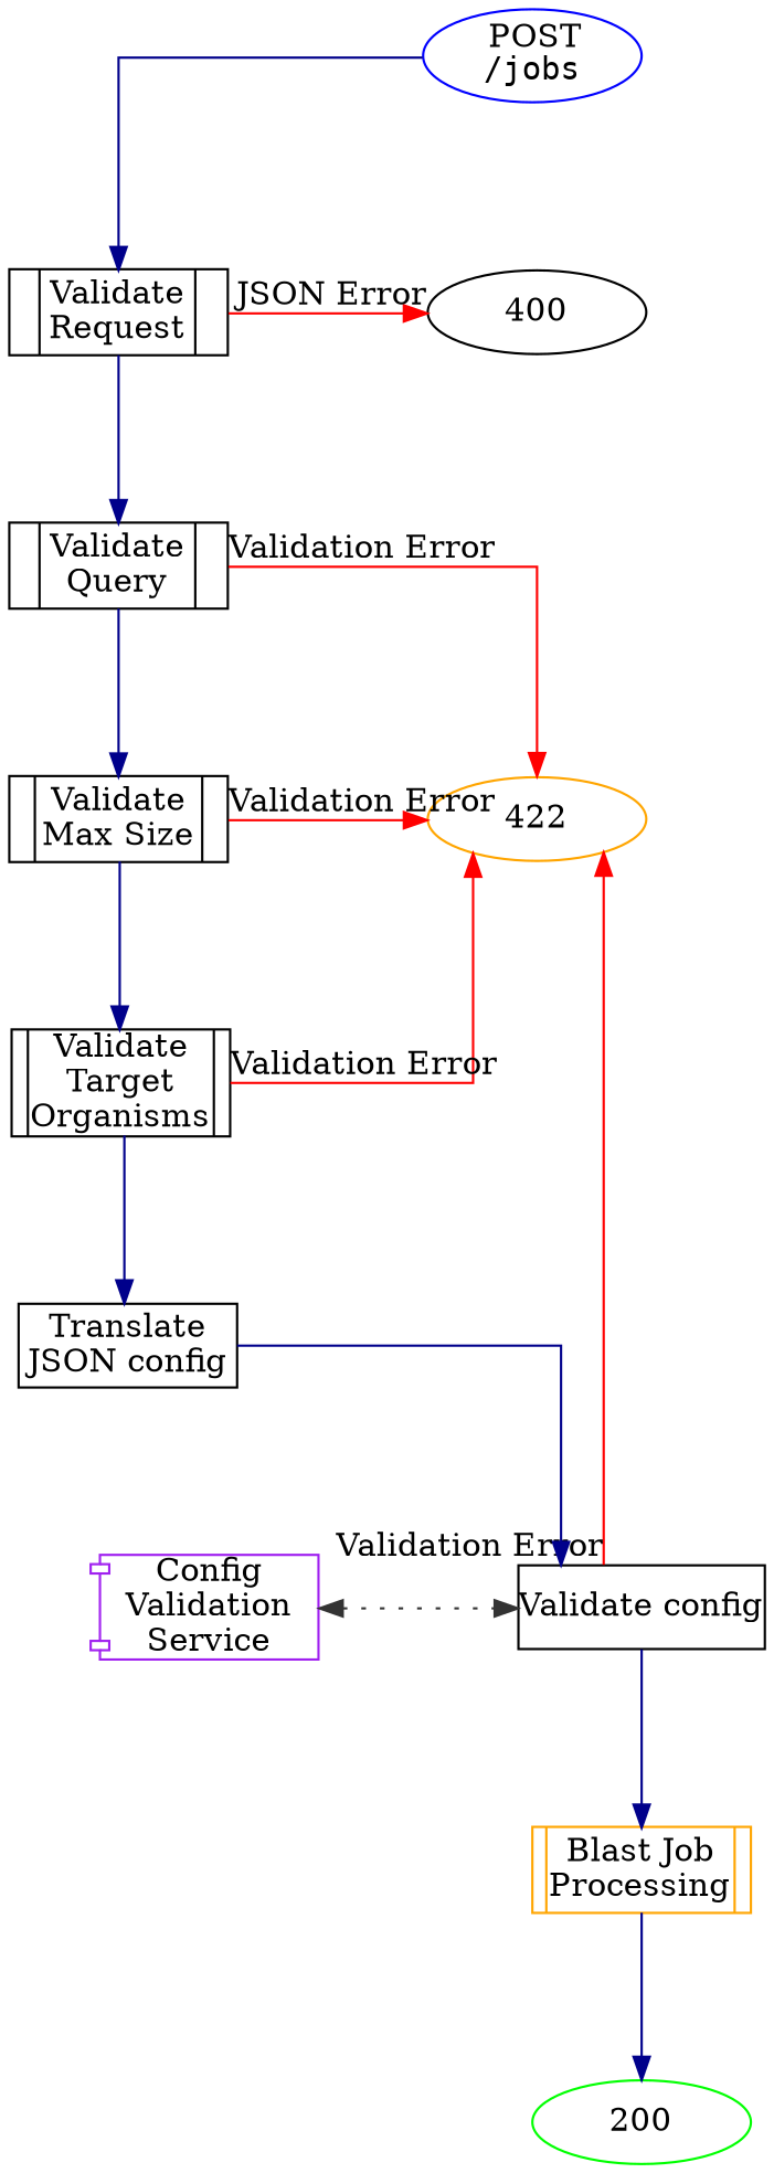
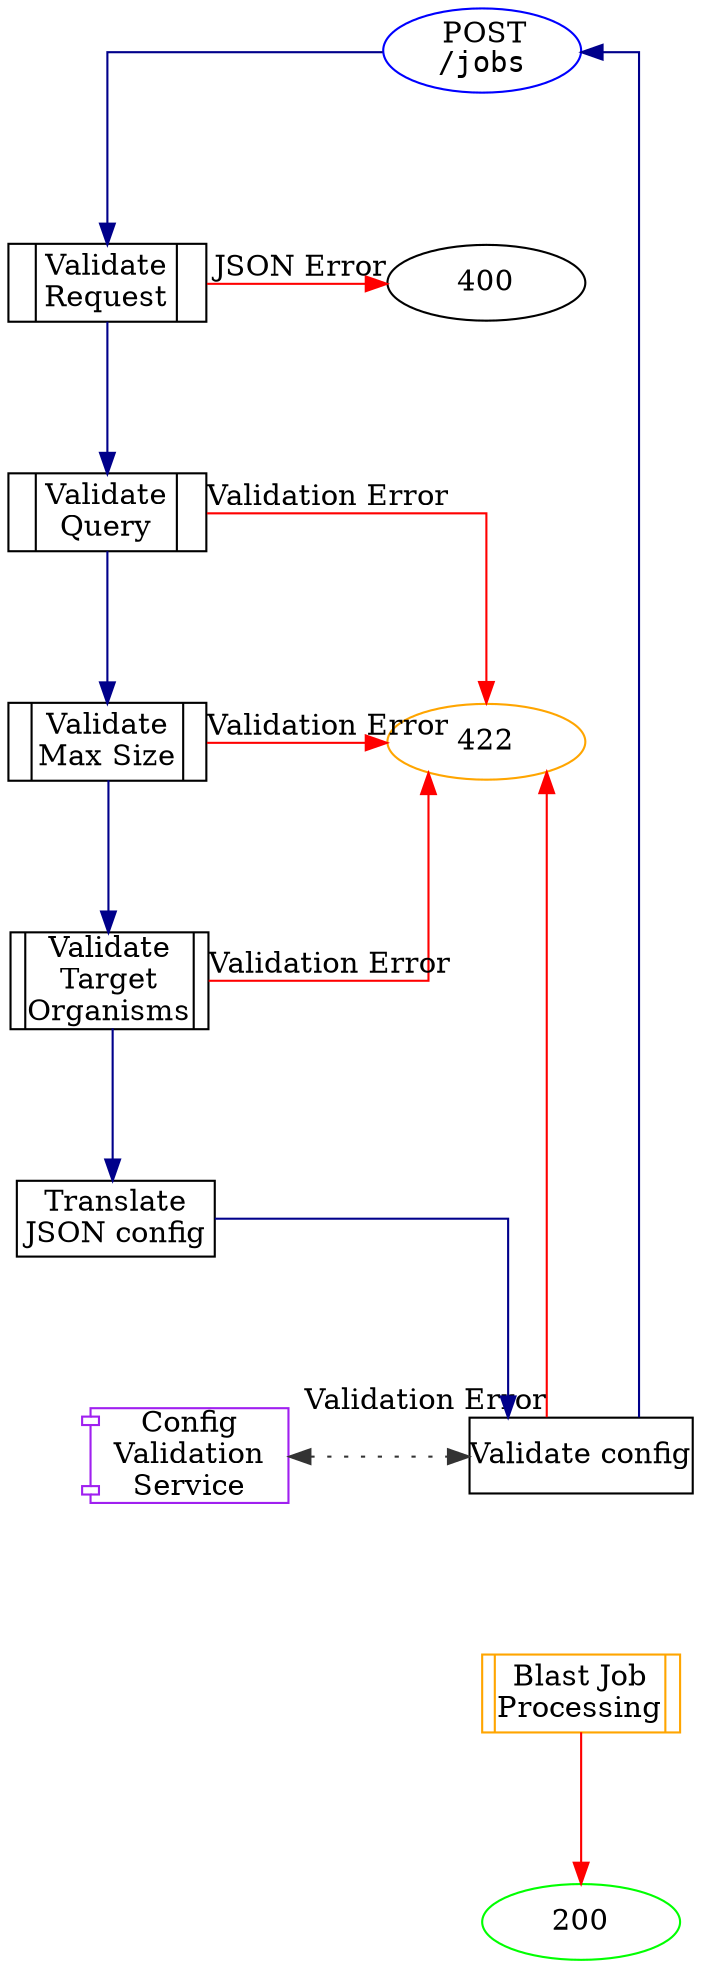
  digraph {
    nodesep=1.2
    ranksep=1
    splines=ortho
    node [margin=0 shape=record]
    edge [color=darkblue]
    n1 [color=blue label=<POST<br align="right" /><font face="monospace">/jobs</font>> shape=oval width=1.3]
    200 [color=green shape=oval width=1.3]
    400 [color=black shape=oval width=1.3]
    422 [color=orange shape=oval width=1.3]
    n5 [label="|Validate\nRequest|" width=1.3]
    n6 [label="|Validate\nQuery|" width=1.3]
    n7 [label="|Validate\nMax Size|" width=1.3]
    n8 [label="|Validate\nTarget\nOrganisms|" width=1.3]
    n9 [color=orange label="|Blast Job\nProcessing|" width=1.3]
    n10 [color=purple label="Config\nValidation\nService" shape=component width=1.3]
    n11 [label="Validate config" shape=rect width=1.3]
    n12 [label="Translate\nJSON config" shape=rect width=1.3]
    subgraph sub_1 {
      n1
      200
      400
      422
    }
    subgraph sub_2 {
      n5
      n6
      n7
      n8
      n9
    }
    subgraph sub_3 {
      rank=same
      n10
      n11
    }
    subgraph sub_4 {
      rank=same
      400
      n5
    }
    subgraph sub_5 {
      rank=same
      422
      n7
    }
    n1 -> n5
    400 -> n5 [color=red dir=back taillabel="JSON Error\l"]
    n5 -> n6
    n6 -> 422 [color=red constraint=false taillabel="Validation Error"]
    n6 -> n7
    n7 -> 422 [color=red taillabel="Validation Error\l"]
    n7 -> n8
    n8 -> 422 [color=red constraint=false taillabel="Validation Error"]
    n8 -> n12
-   n9 -> 200
+   n9 -> 200 [color=red]
    n10 -> n11 [color="#333333" dir=both style=dotted]
    n11 -> 422 [color=red constraint=false taillabel="Validation Error"]
-   n11 -> n9
+   n11 -> n1
    n12 -> n11
  }
